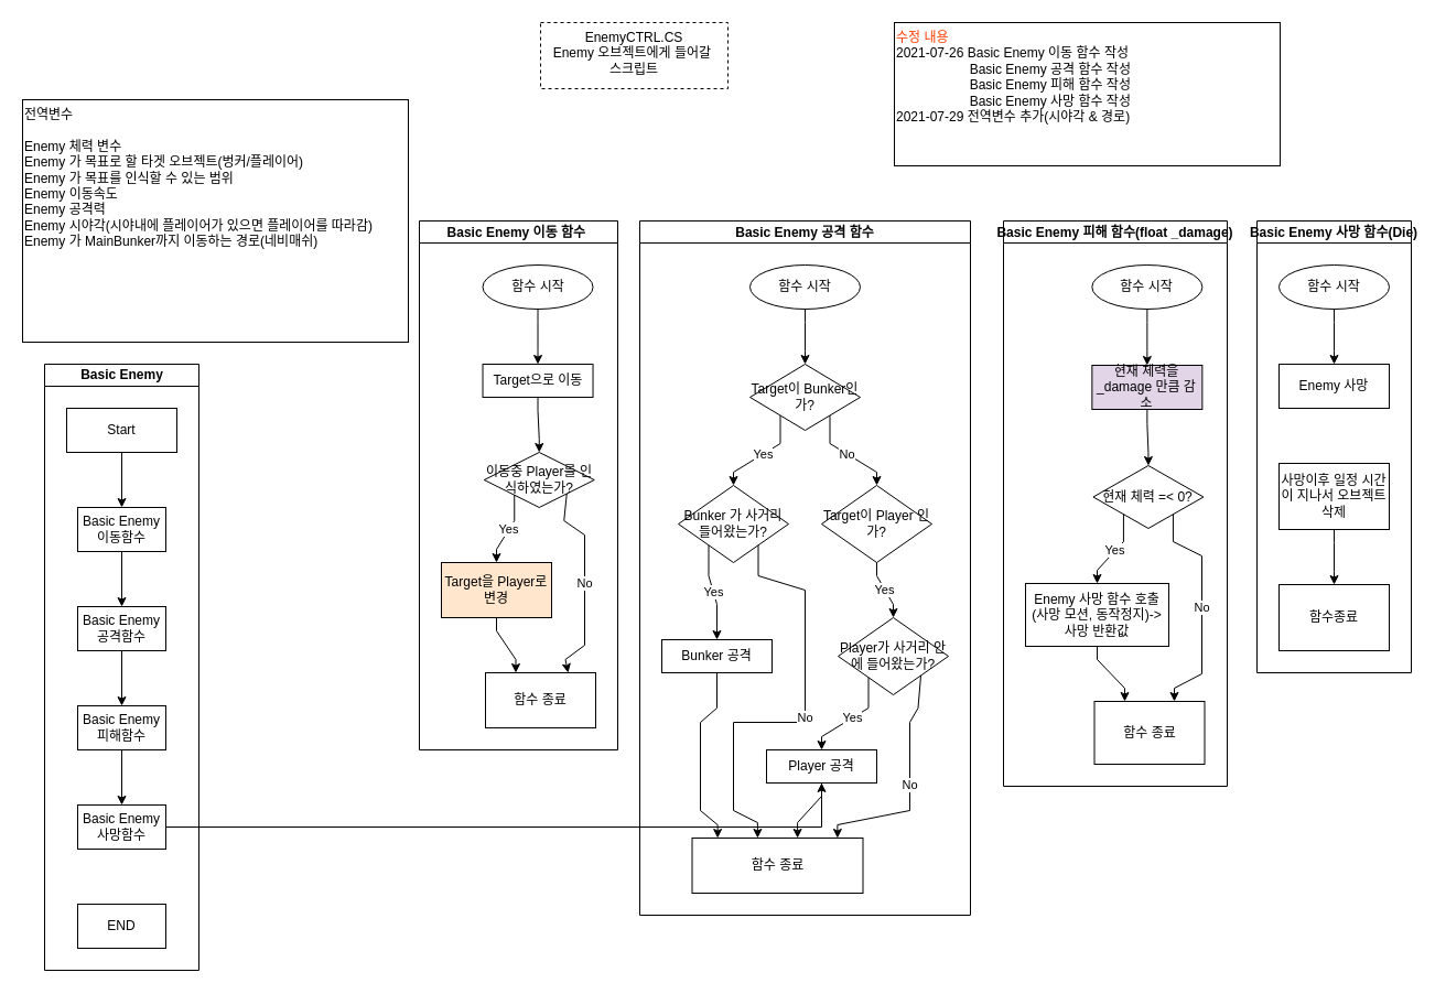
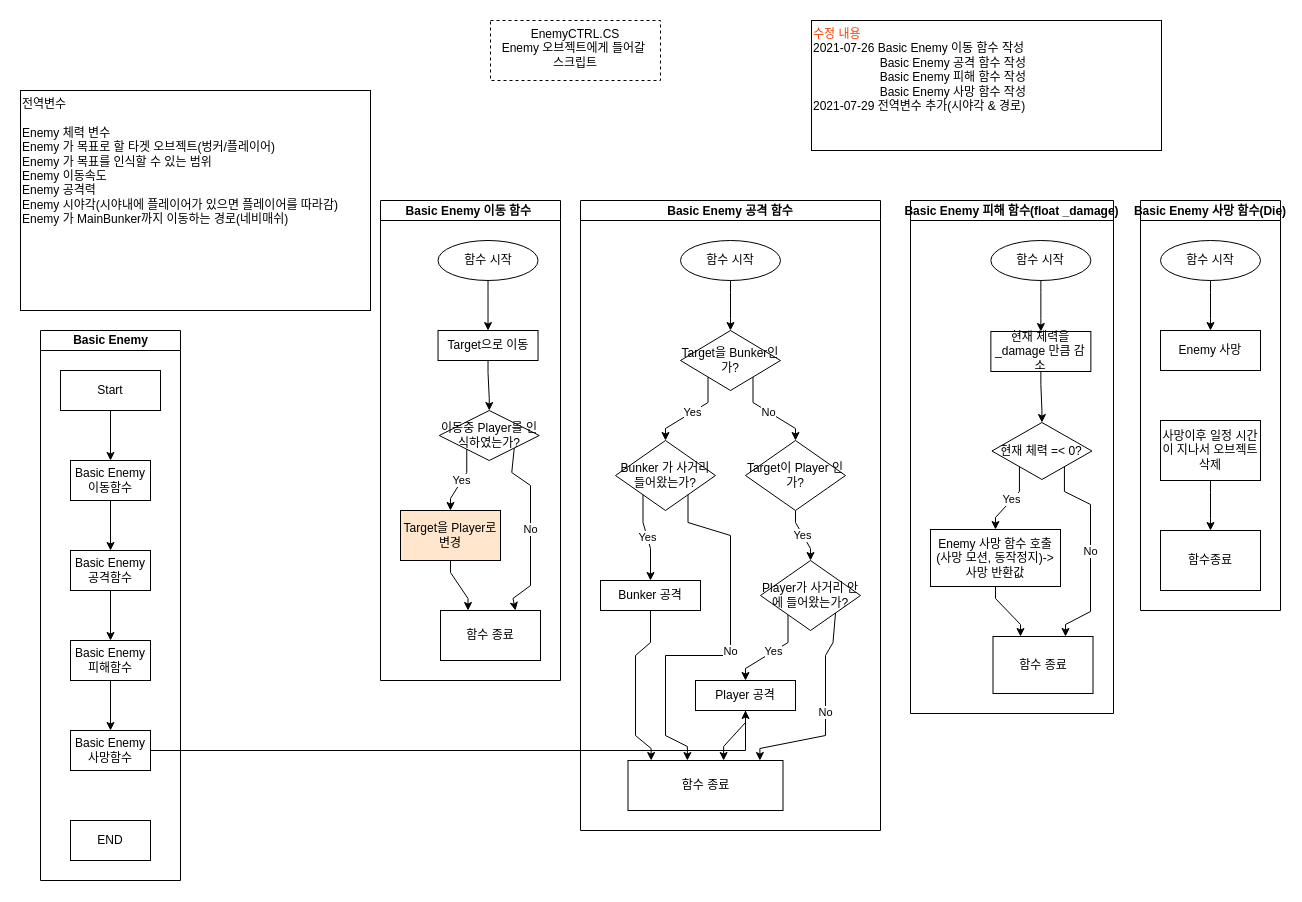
  <mxCell id="0" />
  <mxCell id="1" parent="0" />
  <mxCell id="2" value="전역변수&lt;br&gt;&lt;br&gt;Enemy 체력 변수&lt;br&gt;Enemy 가 목표로 할 타겟 오브젝트(벙커/플레이어)&lt;br&gt;Enemy 가 목표를 인식할 수 있는 범위&lt;br&gt;Enemy 이동속도&lt;br&gt;Enemy 공격력&lt;br&gt;Enemy 시야각(시야내에 플레이어가 있으면 플레이어를 따라감)&lt;br&gt;Enemy 가 MainBunker까지 이동하는 경로(네비매쉬)" style="rounded=0;whiteSpace=wrap;html=1;align=left;verticalAlign=top;" parent="1" vertex="1"><mxGeometry x="20" width="350" height="220" as="geometry" y="90" /></mxCell>
  <mxCell id="3" value="EnemyCTRL.CS&lt;br&gt;Enemy 오브젝트에게 들어갈&amp;nbsp;&lt;br&gt;스크립트" style="rounded=0;whiteSpace=wrap;html=1;verticalAlign=top;align=center;dashed=1;" parent="1" vertex="1"><mxGeometry x="490" y="20" width="170" height="60" as="geometry" /></mxCell>
  <mxCell id="4" value="Basic Enemy 이동 함수 " style="swimlane;startSize=20;horizontal=1;childLayout=flowLayout;flowOrientation=north;resizable=0;interRankCellSpacing=50;containerType=tree;align=center;verticalAlign=middle;" parent="1" vertex="1"><mxGeometry x="380" y="200" width="180" height="480" as="geometry" /></mxCell>
  <mxCell id="5" value="함수 시작&lt;br&gt;" style="ellipse;whiteSpace=wrap;html=1;fontFamily=Helvetica;fontSize=12;fontColor=#000000;align=center;strokeColor=#000000;fillColor=#ffffff;" parent="4" vertex="1"><mxGeometry x="57.531" y="40" width="100" height="40" as="geometry" /></mxCell>
  <mxCell id="6" value="" style="edgeStyle=orthogonalEdgeStyle;rounded=0;orthogonalLoop=1;jettySize=auto;html=1;noEdgeStyle=1;orthogonal=1;" parent="4" source="5" target="7" edge="1"><mxGeometry relative="1" as="geometry"><Array as="points"><mxPoint x="107.531" y="92" /><mxPoint x="107.531" y="118" /></Array></mxGeometry></mxCell>
  <mxCell id="7" value="Target으로 이동" style="rounded=0;whiteSpace=wrap;html=1;fontFamily=Helvetica;fontSize=12;fontColor=#000000;align=center;strokeColor=#000000;fillColor=#ffffff;" parent="4" vertex="1"><mxGeometry x="57.531" y="130" width="100" height="30" as="geometry" /></mxCell>
  <mxCell id="8" value="" style="edgeStyle=orthogonalEdgeStyle;rounded=0;orthogonalLoop=1;jettySize=auto;html=1;noEdgeStyle=1;orthogonal=1;" parent="4" source="7" target="9" edge="1"><mxGeometry relative="1" as="geometry"><mxPoint x="730" y="590" as="sourcePoint" /><Array as="points"><mxPoint x="107.531" y="172" /><mxPoint x="108.765" y="198" /></Array></mxGeometry></mxCell>
  <mxCell id="9" value="이동중 Player를 인식하였는가?" style="rhombus;whiteSpace=wrap;html=1;fontFamily=Helvetica;fontSize=12;fontColor=#000000;align=center;strokeColor=#000000;fillColor=#ffffff;" parent="4" vertex="1"><mxGeometry x="58.765" y="210" width="100" height="50" as="geometry" /></mxCell>
  <mxCell id="10" value="Yes" style="edgeStyle=orthogonalEdgeStyle;rounded=0;orthogonalLoop=1;jettySize=auto;html=1;noEdgeStyle=1;orthogonal=1;" parent="4" source="9" target="11" edge="1"><mxGeometry relative="1" as="geometry"><mxPoint x="670" y="550.0" as="sourcePoint" /><Array as="points"><mxPoint x="86.265" y="272" /><mxPoint x="70" y="298" /></Array></mxGeometry></mxCell>
  <mxCell id="11" value="Target을 Player로 변경" style="rounded=0;whiteSpace=wrap;html=1;fontFamily=Helvetica;fontSize=12;fontColor=#000000;align=center;strokeColor=#000000;fillColor=#ffe6cc;" parent="4" vertex="1"><mxGeometry x="20" y="310" width="100" height="50" as="geometry" /></mxCell>
  <mxCell id="12" value="" style="edgeStyle=orthogonalEdgeStyle;rounded=0;orthogonalLoop=1;jettySize=auto;html=1;noEdgeStyle=1;orthogonal=1;" parent="4" source="11" target="13" edge="1"><mxGeometry relative="1" as="geometry"><mxPoint x="630" y="570" as="sourcePoint" /><Array as="points"><mxPoint x="70" y="372" /><mxPoint x="87.5" y="398" /></Array></mxGeometry></mxCell>
  <mxCell id="13" value="함수 종료" style="rounded=0;whiteSpace=wrap;html=1;fontFamily=Helvetica;fontSize=12;fontColor=#000000;align=center;strokeColor=#000000;fillColor=#ffffff;" parent="4" vertex="1"><mxGeometry x="60" y="410" width="100" height="50" as="geometry" /></mxCell>
  <mxCell id="14" value="No" style="edgeStyle=orthogonalEdgeStyle;rounded=0;orthogonalLoop=1;jettySize=auto;html=1;entryX=0.75;entryY=0;entryDx=0;entryDy=0;exitX=1;exitY=1;exitDx=0;exitDy=0;noEdgeStyle=1;orthogonal=1;" parent="4" source="9" target="13" edge="1"><mxGeometry relative="1" as="geometry"><mxPoint x="230" y="600" as="targetPoint" /><Array as="points"><mxPoint x="131.265" y="272" /><mxPoint x="150" y="285" /><mxPoint x="150" y="385" /><mxPoint x="132.5" y="398" /></Array></mxGeometry></mxCell>
  <mxCell id="15" value="&lt;div&gt;&lt;span style=&quot;color: rgb(255 , 60 , 0)&quot;&gt;수정 내용&lt;/span&gt;&lt;/div&gt;&lt;div&gt;&lt;span&gt;2021-07-26 Basic Enemy 이동 함수 작성&lt;/span&gt;&lt;/div&gt;&lt;div&gt;&lt;span&gt;&amp;nbsp; &amp;nbsp; &amp;nbsp; &amp;nbsp; &amp;nbsp; &amp;nbsp; &amp;nbsp; &amp;nbsp; &amp;nbsp; &amp;nbsp; Basic Enemy 공격 함수 작성&lt;/span&gt;&lt;/div&gt;&lt;div&gt;&lt;span&gt;&amp;nbsp; &amp;nbsp; &amp;nbsp; &amp;nbsp; &amp;nbsp; &amp;nbsp; &amp;nbsp; &amp;nbsp; &amp;nbsp; &amp;nbsp; Basic Enemy 피해 함수 작성&lt;/span&gt;&lt;/div&gt;&lt;div&gt;&lt;span&gt;&amp;nbsp; &amp;nbsp; &amp;nbsp; &amp;nbsp; &amp;nbsp; &amp;nbsp; &amp;nbsp; &amp;nbsp; &amp;nbsp; &amp;nbsp; Basic Enemy 사망 함수 작성&lt;/span&gt;&lt;/div&gt;&lt;div&gt;&lt;span&gt;2021-07-29 전역변수 추가(시야각 &amp;amp; 경로)&lt;/span&gt;&lt;/div&gt;" style="rounded=0;whiteSpace=wrap;html=1;align=left;verticalAlign=top;" parent="1" vertex="1"><mxGeometry x="811" y="20" width="350" height="130" as="geometry" /></mxCell>
  <mxCell id="16" value="Basic Enemy 공격 함수" style="swimlane;startSize=20;horizontal=1;childLayout=flowLayout;flowOrientation=north;resizable=0;interRankCellSpacing=50;containerType=tree;align=center;verticalAlign=middle;" parent="1" vertex="1"><mxGeometry x="580" y="200" width="300" height="630" as="geometry" /></mxCell>
  <mxCell id="17" value="함수 시작&lt;br&gt;" style="ellipse;whiteSpace=wrap;html=1;fontFamily=Helvetica;fontSize=12;fontColor=#000000;align=center;strokeColor=#000000;fillColor=#ffffff;" parent="16" vertex="1"><mxGeometry x="100" y="40" width="100" height="40" as="geometry" /></mxCell>
  <mxCell id="18" value="" style="edgeStyle=orthogonalEdgeStyle;rounded=0;orthogonalLoop=1;jettySize=auto;html=1;noEdgeStyle=1;orthogonal=1;" parent="16" source="17" target="19" edge="1"><mxGeometry relative="1" as="geometry"><Array as="points"><mxPoint x="150" y="92" /><mxPoint x="150" y="118" /></Array></mxGeometry></mxCell>
- <mxCell id="19" value="Target이 Bunker인가?" style="rhombus;whiteSpace=wrap;html=1;fontFamily=Helvetica;fontSize=12;fontColor=#000000;align=center;strokeColor=#000000;fillColor=#ffffff;" parent="16" vertex="1"><mxGeometry x="100" y="130" width="100" height="60" as="geometry" /></mxCell>
+ <mxCell id="19" value="Target을 Bunker인가?" style="rhombus;whiteSpace=wrap;html=1;fontFamily=Helvetica;fontSize=12;fontColor=#000000;align=center;strokeColor=#000000;fillColor=#ffffff;" parent="16" vertex="1"><mxGeometry x="100" y="130" width="100" height="60" as="geometry" /></mxCell>
  <mxCell id="20" value="Yes" style="edgeStyle=orthogonalEdgeStyle;rounded=0;orthogonalLoop=1;jettySize=auto;html=1;noEdgeStyle=1;orthogonal=1;" parent="16" source="19" target="21" edge="1"><mxGeometry relative="1" as="geometry"><mxPoint x="1570" y="2230" as="sourcePoint" /><Array as="points"><mxPoint x="127.5" y="202" /><mxPoint x="85" y="228" /></Array></mxGeometry></mxCell>
  <mxCell id="21" value="Bunker 가 사거리 들어왔는가?" style="rhombus;whiteSpace=wrap;html=1;fontFamily=Helvetica;fontSize=12;fontColor=#000000;align=center;strokeColor=#000000;fillColor=#ffffff;" parent="16" vertex="1"><mxGeometry x="35" y="240" width="100" height="70" as="geometry" /></mxCell>
  <mxCell id="22" value="Yes" style="edgeStyle=orthogonalEdgeStyle;rounded=0;orthogonalLoop=1;jettySize=auto;html=1;noEdgeStyle=1;orthogonal=1;" parent="16" source="21" target="24" edge="1"><mxGeometry relative="1" as="geometry"><mxPoint x="1510" y="2190" as="sourcePoint" /><Array as="points"><mxPoint x="62.5" y="322" /><mxPoint x="70" y="348" /></Array></mxGeometry></mxCell>
  <mxCell id="23" style="edgeStyle=orthogonalEdgeStyle;rounded=0;orthogonalLoop=1;jettySize=auto;html=1;noEdgeStyle=1;orthogonal=1;" parent="16" source="24" target="26" edge="1"><mxGeometry relative="1" as="geometry"><Array as="points"><mxPoint x="70" y="442" /><mxPoint x="55" y="455" /><mxPoint x="55" y="535" /><mxPoint x="70.625" y="548" /></Array></mxGeometry></mxCell>
  <mxCell id="24" value="Bunker 공격" style="rounded=0;whiteSpace=wrap;html=1;fontFamily=Helvetica;fontSize=12;fontColor=#000000;align=center;strokeColor=#000000;fillColor=#ffffff;" parent="16" vertex="1"><mxGeometry x="20" y="380" width="100" height="30" as="geometry" /></mxCell>
  <mxCell id="25" value="No" style="edgeStyle=orthogonalEdgeStyle;rounded=0;orthogonalLoop=1;jettySize=auto;html=1;noEdgeStyle=1;orthogonal=1;" parent="16" source="21" target="26" edge="1"><mxGeometry relative="1" as="geometry"><mxPoint x="1470" y="1700" as="sourcePoint" /><Array as="points"><mxPoint x="107.5" y="322" /><mxPoint x="150" y="335" /><mxPoint x="150" y="455" /><mxPoint x="85" y="455" /><mxPoint x="85" y="535" /><mxPoint x="106.875" y="546" /></Array></mxGeometry></mxCell>
  <mxCell id="26" value="함수 종료" style="rounded=0;whiteSpace=wrap;html=1;fontFamily=Helvetica;fontSize=12;fontColor=#000000;align=center;strokeColor=#000000;fillColor=#ffffff;" parent="16" vertex="1"><mxGeometry x="47.5" y="560" width="155" height="50" as="geometry" /></mxCell>
  <mxCell id="27" value="No" style="edgeStyle=orthogonalEdgeStyle;rounded=0;orthogonalLoop=1;jettySize=auto;html=1;noEdgeStyle=1;orthogonal=1;" parent="16" source="19" target="28" edge="1"><mxGeometry relative="1" as="geometry"><mxPoint x="1327.531" y="1380" as="sourcePoint" /><Array as="points"><mxPoint x="172.5" y="202" /><mxPoint x="215" y="228" /></Array></mxGeometry></mxCell>
  <mxCell id="28" value="Target이 Player 인가?" style="rhombus;whiteSpace=wrap;html=1;fontFamily=Helvetica;fontSize=12;fontColor=#000000;align=center;strokeColor=#000000;fillColor=#ffffff;" parent="16" vertex="1"><mxGeometry x="165" y="240" width="100" height="70" as="geometry" /></mxCell>
  <mxCell id="29" value="Yes" style="edgeStyle=orthogonalEdgeStyle;rounded=0;orthogonalLoop=1;jettySize=auto;html=1;noEdgeStyle=1;orthogonal=1;" parent="16" source="28" target="30" edge="1"><mxGeometry relative="1" as="geometry"><mxPoint x="1337.5" y="1286.5" as="sourcePoint" /><Array as="points"><mxPoint x="215" y="322" /><mxPoint x="230" y="348" /></Array></mxGeometry></mxCell>
  <mxCell id="30" value="Player가 사거리 안에 들어왔는가?" style="rhombus;whiteSpace=wrap;html=1;fontFamily=Helvetica;fontSize=12;fontColor=#000000;align=center;strokeColor=#000000;fillColor=#ffffff;" parent="16" vertex="1"><mxGeometry x="180" y="360" width="100" height="70" as="geometry" /></mxCell>
  <mxCell id="31" value="Yes" style="edgeStyle=orthogonalEdgeStyle;rounded=0;orthogonalLoop=1;jettySize=auto;html=1;noEdgeStyle=1;orthogonal=1;" parent="16" source="30" target="33" edge="1"><mxGeometry relative="1" as="geometry"><mxPoint x="1375" y="1380" as="sourcePoint" /><Array as="points"><mxPoint x="207.5" y="442" /><mxPoint x="165" y="468" /></Array></mxGeometry></mxCell>
  <mxCell id="32" style="edgeStyle=orthogonalEdgeStyle;rounded=0;orthogonalLoop=1;jettySize=auto;html=1;noEdgeStyle=1;orthogonal=1;" parent="16" source="33" target="26" edge="1"><mxGeometry relative="1" as="geometry"><Array as="points"><mxPoint x="165" y="522" /><mxPoint x="143.125" y="546" /></Array></mxGeometry></mxCell>
  <mxCell id="33" value="Player 공격" style="rounded=0;whiteSpace=wrap;html=1;fontFamily=Helvetica;fontSize=12;fontColor=#000000;align=center;strokeColor=#000000;fillColor=#ffffff;" parent="16" vertex="1"><mxGeometry x="115" y="480" width="100" height="30" as="geometry" /></mxCell>
  <mxCell id="34" value="No" style="edgeStyle=orthogonalEdgeStyle;rounded=0;orthogonalLoop=1;jettySize=auto;html=1;exitX=1;exitY=1;exitDx=0;exitDy=0;noEdgeStyle=1;orthogonal=1;" parent="16" source="30" target="26" edge="1"><mxGeometry relative="1" as="geometry"><mxPoint x="339" y="880" as="targetPoint" /><Array as="points"><mxPoint x="252.5" y="442" /><mxPoint x="245" y="455" /><mxPoint x="245" y="535" /><mxPoint x="179.375" y="548" /></Array></mxGeometry></mxCell>
  <mxCell id="35" value="Basic Enemy 피해 함수(float _damage)" style="swimlane;startSize=20;horizontal=1;childLayout=flowLayout;flowOrientation=north;resizable=0;interRankCellSpacing=50;containerType=tree;align=center;verticalAlign=middle;" parent="1" vertex="1"><mxGeometry x="910" y="200" width="203" height="513" as="geometry" /></mxCell>
  <mxCell id="36" value="함수 시작&lt;br&gt;" style="ellipse;whiteSpace=wrap;html=1;fontFamily=Helvetica;fontSize=12;fontColor=#000000;align=center;strokeColor=#000000;fillColor=#ffffff;" parent="35" vertex="1"><mxGeometry x="80.36" y="40" width="100" height="40" as="geometry" /></mxCell>
  <mxCell id="37" value="" style="edgeStyle=orthogonalEdgeStyle;rounded=0;orthogonalLoop=1;jettySize=auto;html=1;noEdgeStyle=1;orthogonal=1;" parent="35" source="36" target="38" edge="1"><mxGeometry relative="1" as="geometry"><Array as="points"><mxPoint x="130.36" y="92" /><mxPoint x="130.36" y="118" /></Array></mxGeometry></mxCell>
- <mxCell id="38" value="현재 체력을 _damage 만큼 감소" style="rounded=0;whiteSpace=wrap;html=1;fontFamily=Helvetica;fontSize=12;fontColor=#000000;align=center;strokeColor=#000000;fillColor=#e1d5e7;" parent="35" vertex="1"><mxGeometry x="80.36" y="131.0" width="100" height="40" as="geometry" /></mxCell>
+ <mxCell id="38" value="현재 체력을 _damage 만큼 감소" style="rounded=0;whiteSpace=wrap;html=1;fontFamily=Helvetica;fontSize=12;fontColor=#000000;align=center;strokeColor=#000000;fillColor=#ffffff;" parent="35" vertex="1"><mxGeometry x="80.36" y="131.0" width="100" height="40" as="geometry" /></mxCell>
  <mxCell id="39" value="" style="edgeStyle=orthogonalEdgeStyle;rounded=0;orthogonalLoop=1;jettySize=auto;html=1;noEdgeStyle=1;orthogonal=1;" parent="35" source="38" target="40" edge="1"><mxGeometry relative="1" as="geometry"><mxPoint x="1380" y="750" as="sourcePoint" /><Array as="points"><mxPoint x="130.36" y="184.0" /><mxPoint x="131.43" y="210.0" /></Array></mxGeometry></mxCell>
  <mxCell id="40" value="현재 체력 =&amp;lt; 0?" style="rhombus;whiteSpace=wrap;html=1;fontFamily=Helvetica;fontSize=12;fontColor=#000000;align=center;strokeColor=#000000;fillColor=#ffffff;" parent="35" vertex="1"><mxGeometry x="81.43" y="222.0" width="100" height="57" as="geometry" /></mxCell>
  <mxCell id="41" value="Yes" style="edgeStyle=orthogonalEdgeStyle;rounded=0;orthogonalLoop=1;jettySize=auto;html=1;noEdgeStyle=1;orthogonal=1;" parent="35" source="40" target="43" edge="1"><mxGeometry relative="1" as="geometry"><mxPoint x="1320" y="721" as="sourcePoint" /><Array as="points"><mxPoint x="108.93" y="291.0" /><mxPoint x="85" y="317.0" /></Array></mxGeometry></mxCell>
  <mxCell id="42" style="edgeStyle=orthogonalEdgeStyle;rounded=0;orthogonalLoop=1;jettySize=auto;html=1;noEdgeStyle=1;orthogonal=1;" parent="35" source="43" target="45" edge="1"><mxGeometry relative="1" as="geometry"><Array as="points"><mxPoint x="85" y="398.0" /><mxPoint x="110" y="424.0" /></Array></mxGeometry></mxCell>
  <mxCell id="43" value="Enemy 사망 함수 호출&lt;br&gt;(사망 모션, 동작정지)-&amp;gt; 사망 반환값" style="rounded=0;whiteSpace=wrap;html=1;fontFamily=Helvetica;fontSize=12;fontColor=#000000;align=center;strokeColor=#000000;fillColor=#ffffff;" parent="35" vertex="1"><mxGeometry x="20" y="329.0" width="130" height="57" as="geometry" /></mxCell>
  <mxCell id="44" value="No" style="edgeStyle=orthogonalEdgeStyle;rounded=0;orthogonalLoop=1;jettySize=auto;html=1;noEdgeStyle=1;orthogonal=1;" parent="35" source="40" target="45" edge="1"><mxGeometry relative="1" as="geometry"><mxPoint x="1280" y="749" as="sourcePoint" /><Array as="points"><mxPoint x="153.93" y="291.0" /><mxPoint x="180" y="304.0" /><mxPoint x="180" y="411.0" /><mxPoint x="155" y="424.0" /></Array></mxGeometry></mxCell>
  <mxCell id="45" value="함수 종료" style="rounded=0;whiteSpace=wrap;html=1;fontFamily=Helvetica;fontSize=12;fontColor=#000000;align=center;strokeColor=#000000;fillColor=#ffffff;" parent="35" vertex="1"><mxGeometry x="82.5" y="436.0" width="100" height="57" as="geometry" /></mxCell>
  <mxCell id="46" value="Basic Enemy 사망 함수(Die)" style="swimlane;startSize=20;horizontal=1;childLayout=flowLayout;flowOrientation=north;resizable=0;interRankCellSpacing=50;containerType=tree;align=center;verticalAlign=middle;" parent="1" vertex="1"><mxGeometry x="1140" y="200" width="140" height="410" as="geometry" /></mxCell>
  <mxCell id="47" value="함수 시작&lt;br&gt;" style="ellipse;whiteSpace=wrap;html=1;fontFamily=Helvetica;fontSize=12;fontColor=#000000;align=center;strokeColor=#000000;fillColor=#ffffff;" parent="46" vertex="1"><mxGeometry x="20" y="40" width="100" height="40" as="geometry" /></mxCell>
  <mxCell id="48" value="" style="edgeStyle=orthogonalEdgeStyle;rounded=0;orthogonalLoop=1;jettySize=auto;html=1;noEdgeStyle=1;orthogonal=1;" parent="46" source="47" target="49" edge="1"><mxGeometry relative="1" as="geometry"><Array as="points"><mxPoint x="70" y="92" /><mxPoint x="70" y="118" /></Array></mxGeometry></mxCell>
  <mxCell id="49" value="Enemy 사망" style="rounded=0;whiteSpace=wrap;html=1;fontFamily=Helvetica;fontSize=12;fontColor=#000000;align=center;strokeColor=#000000;fillColor=#ffffff;" parent="46" vertex="1"><mxGeometry x="20" y="130" width="100" height="40" as="geometry" /></mxCell>
  <mxCell id="50" value="사망이후 일정 시간이 지나서 오브젝트 삭제" style="rounded=0;whiteSpace=wrap;html=1;fontFamily=Helvetica;fontSize=12;fontColor=#000000;align=center;strokeColor=#000000;fillColor=#ffffff;" parent="46" vertex="1"><mxGeometry x="20" y="220" width="100" height="60" as="geometry" /></mxCell>
  <mxCell id="51" value="" style="edgeStyle=orthogonalEdgeStyle;rounded=0;orthogonalLoop=1;jettySize=auto;html=1;noEdgeStyle=1;orthogonal=1;" parent="46" source="50" target="52" edge="1"><mxGeometry relative="1" as="geometry"><mxPoint x="1480" y="519" as="sourcePoint" /><Array as="points"><mxPoint x="70" y="292" /><mxPoint x="70" y="318" /></Array></mxGeometry></mxCell>
  <mxCell id="52" value="함수종료" style="rounded=0;whiteSpace=wrap;html=1;fontFamily=Helvetica;fontSize=12;fontColor=#000000;align=center;strokeColor=#000000;fillColor=#ffffff;" parent="46" vertex="1"><mxGeometry x="20" y="330" width="100" height="60" as="geometry" /></mxCell>
  <mxCell id="53" value="Basic Enemy" style="swimlane;html=1;startSize=20;horizontal=1;childLayout=treeLayout;horizontalTree=0;resizable=0;containerType=tree;" parent="1" vertex="1"><mxGeometry x="40" y="330" width="140" height="550" as="geometry" /></mxCell>
  <mxCell id="54" value="Start" style="whiteSpace=wrap;html=1;" parent="53" vertex="1"><mxGeometry x="20" y="40" width="100" height="40" as="geometry" /></mxCell>
  <mxCell id="55" value="" style="edgeStyle=orthogonalEdgeStyle;rounded=0;orthogonalLoop=1;jettySize=auto;html=1;" parent="53" source="54" target="56" edge="1"><mxGeometry relative="1" as="geometry" /></mxCell>
  <mxCell id="56" value="Basic Enemy 이동함수" style="whiteSpace=wrap;html=1;" parent="53" vertex="1"><mxGeometry x="30" y="130" width="80" height="40" as="geometry" /></mxCell>
  <mxCell id="57" value="" style="edgeStyle=orthogonalEdgeStyle;rounded=0;orthogonalLoop=1;jettySize=auto;html=1;" parent="53" source="56" target="58" edge="1"><mxGeometry relative="1" as="geometry"><mxPoint x="130" y="370" as="sourcePoint" /></mxGeometry></mxCell>
  <mxCell id="58" value="Basic Enemy 공격함수" style="whiteSpace=wrap;html=1;" parent="53" vertex="1"><mxGeometry x="30" y="220" width="80" height="40" as="geometry" /></mxCell>
  <mxCell id="59" value="" style="edgeStyle=orthogonalEdgeStyle;rounded=0;orthogonalLoop=1;jettySize=auto;html=1;" parent="53" source="58" target="60" edge="1"><mxGeometry relative="1" as="geometry"><mxPoint x="130" y="460" as="sourcePoint" /></mxGeometry></mxCell>
  <mxCell id="60" value="Basic Enemy 피해함수" style="whiteSpace=wrap;html=1;" parent="53" vertex="1"><mxGeometry x="30" y="310" width="80" height="40" as="geometry" /></mxCell>
  <mxCell id="61" value="" style="edgeStyle=orthogonalEdgeStyle;rounded=0;orthogonalLoop=1;jettySize=auto;html=1;" parent="53" source="60" target="62" edge="1"><mxGeometry relative="1" as="geometry"><mxPoint x="130" y="550" as="sourcePoint" /></mxGeometry></mxCell>
  <mxCell id="62" value="Basic Enemy 사망함수" style="whiteSpace=wrap;html=1;" parent="53" vertex="1"><mxGeometry x="30" y="400" width="80" height="40" as="geometry" /></mxCell>
  <mxCell id="63" value="" style="edgeStyle=orthogonalEdgeStyle;rounded=0;orthogonalLoop=1;jettySize=auto;html=1;" parent="53" source="62" target="33" edge="1"><mxGeometry relative="1" as="geometry"><mxPoint x="130" y="640" as="sourcePoint" /></mxGeometry></mxCell>
  <mxCell id="64" value="END" style="whiteSpace=wrap;html=1;" parent="53" vertex="1"><mxGeometry x="30" y="490" width="80" height="40" as="geometry" /></mxCell>
